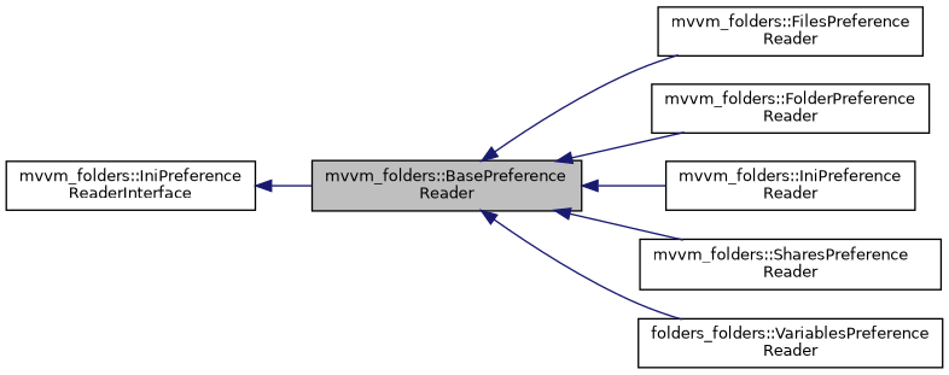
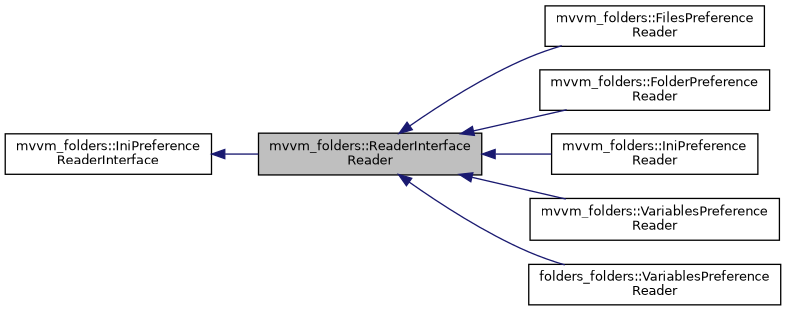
  digraph {
    rankdir=LR
    node [color=black fillcolor=white fontname=Helvetica fontsize=10 shape=record style=filled]
    edge [color=midnightblue dir=back fontname=Helvetica fontsize=10 labelfontname=Helvetica labelfontsize=10 style=solid]
-   n1 [fillcolor=grey75 fontcolor=black height=0.2 label="mvvm_folders::BasePreference\lReader" width=0.4]
+   n1 [fillcolor=grey75 fontcolor=black height=0.2 label="mvvm_folders::ReaderInterface\lReader" width=0.4]
    n2 [height=0.2 label="mvvm_folders::FilesPreference\lReader" width=0.4]
    n3 [height=0.2 label="mvvm_folders::FolderPreference\lReader" width=0.4]
    n4 [height=0.2 label="mvvm_folders::IniPreference\lReader" width=0.4]
-   n5 [height=0.2 label="mvvm_folders::SharesPreference\lReader" width=0.4]
+   n5 [height=0.2 label="mvvm_folders::VariablesPreference\lReader" width=0.4]
    n6 [height=0.2 label="folders_folders::VariablesPreference\lReader" width=0.4]
    n7 [height=0.2 label="mvvm_folders::IniPreference\lReaderInterface" width=0.4]
    n1 -> n2
    n1 -> n3
    n1 -> n4
    n1 -> n5
    n1 -> n6
    n7 -> n1
  }
